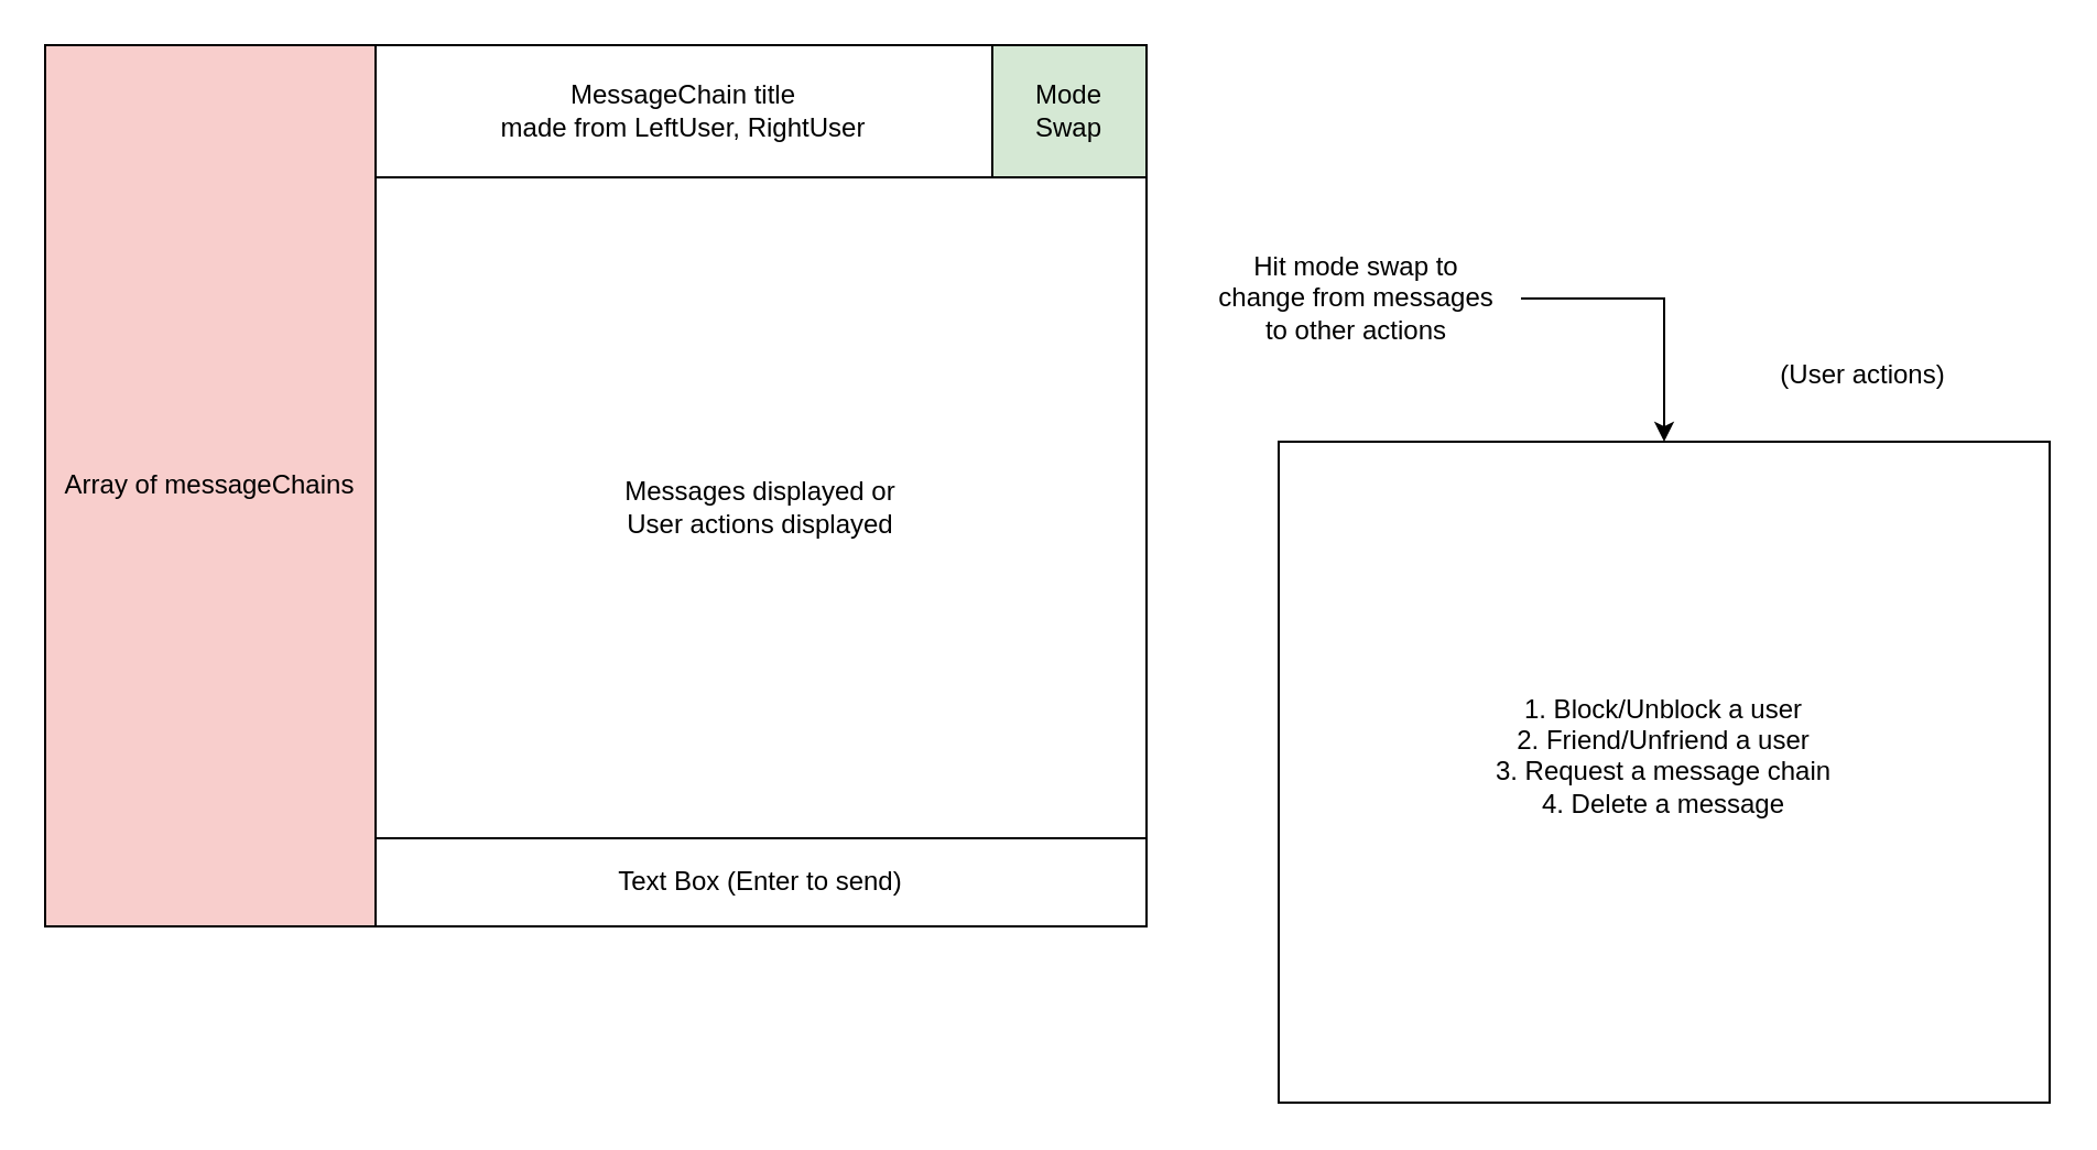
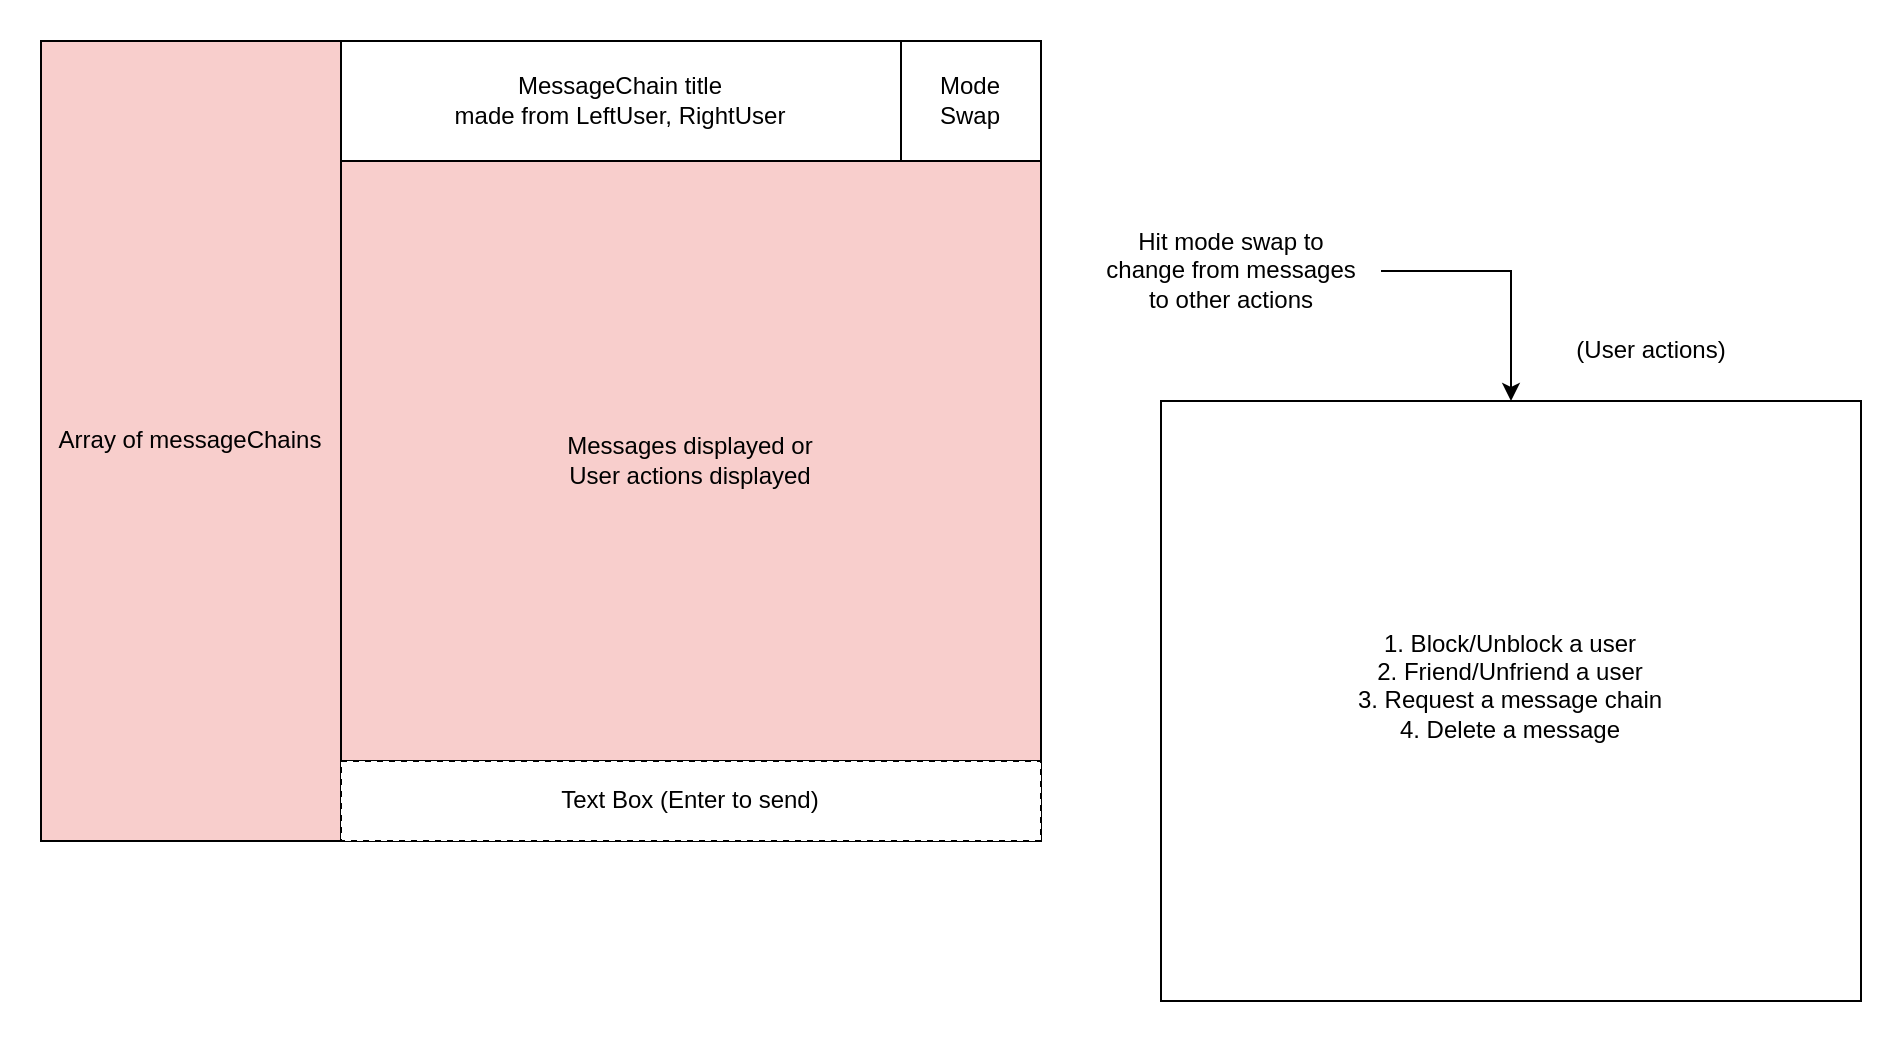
  <mxCell id="0" />
  <mxCell id="1" parent="0" />
  <mxCell id="2" value="" style="rounded=0;whiteSpace=wrap;html=1;" vertex="1" parent="1"><mxGeometry x="20" y="20" width="500" height="400" as="geometry" /></mxCell>
  <mxCell id="3" value="&lt;div align=&quot;left&quot;&gt;Array of messageChains&lt;br&gt;&lt;/div&gt;" style="rounded=0;whiteSpace=wrap;html=1;fillColor=#f8cecc;" vertex="1" parent="1"><mxGeometry x="20" y="20" width="150" height="400" as="geometry" /></mxCell>
  <mxCell id="4" value="&lt;div&gt;MessageChain title&lt;/div&gt;&lt;div&gt;made from LeftUser, RightUser&lt;/div&gt;" style="rounded=0;whiteSpace=wrap;html=1;" vertex="1" parent="1"><mxGeometry x="170" y="20" width="280" height="60" as="geometry" /></mxCell>
- <mxCell id="5" value="&lt;div&gt;Mode&lt;/div&gt;&lt;div&gt;Swap&lt;br&gt;&lt;/div&gt;" style="rounded=0;whiteSpace=wrap;html=1;fillColor=#d5e8d4;" vertex="1" parent="1"><mxGeometry x="450" y="20" width="70" height="60" as="geometry" /></mxCell>
- <mxCell id="6" value="&lt;div&gt;Messages displayed or&lt;/div&gt;&lt;div&gt;User actions displayed&lt;br&gt;&lt;/div&gt;" style="rounded=0;whiteSpace=wrap;html=1;" vertex="1" parent="1"><mxGeometry x="170" y="80" width="350" height="300" as="geometry" /></mxCell>
- <mxCell id="7" value="Text Box (Enter to send)" style="rounded=0;whiteSpace=wrap;html=1;" vertex="1" parent="1"><mxGeometry x="170" y="380" width="350" height="40" as="geometry" /></mxCell>
+ <mxCell id="5" value="&lt;div&gt;Mode&lt;/div&gt;&lt;div&gt;Swap&lt;br&gt;&lt;/div&gt;" style="rounded=0;whiteSpace=wrap;html=1;" vertex="1" parent="1"><mxGeometry x="450" y="20" width="70" height="60" as="geometry" /></mxCell>
+ <mxCell id="6" value="&lt;div&gt;Messages displayed or&lt;/div&gt;&lt;div&gt;User actions displayed&lt;br&gt;&lt;/div&gt;" style="rounded=0;whiteSpace=wrap;html=1;fillColor=#f8cecc;" vertex="1" parent="1"><mxGeometry x="170" y="80" width="350" height="300" as="geometry" /></mxCell>
+ <mxCell id="7" value="Text Box (Enter to send)" style="rounded=0;whiteSpace=wrap;html=1;dashed=1;" vertex="1" parent="1"><mxGeometry x="170" y="380" width="350" height="40" as="geometry" /></mxCell>
  <mxCell id="8" style="edgeStyle=orthogonalEdgeStyle;rounded=0;orthogonalLoop=1;jettySize=auto;html=1;entryX=0.5;entryY=0;entryDx=0;entryDy=0;" edge="1" parent="1" source="9" target="10"><mxGeometry relative="1" as="geometry"><Array as="points"><mxPoint x="755" y="135" /></Array></mxGeometry></mxCell>
  <mxCell id="9" value="&lt;div&gt;Hit mode swap to&lt;/div&gt;&lt;div&gt;change from messages&lt;/div&gt;&lt;div&gt;to other actions&lt;br&gt;&lt;/div&gt;" style="text;html=1;align=center;verticalAlign=middle;resizable=0;points=[];autosize=1;strokeColor=none;fillColor=none;" vertex="1" parent="1"><mxGeometry x="540" y="105" width="150" height="60" as="geometry" /></mxCell>
  <mxCell id="10" value="&lt;div&gt;1. Block/Unblock a user&lt;/div&gt;&lt;div&gt;2. Friend/Unfriend a user&lt;/div&gt;&lt;div&gt;3. Request a message chain&lt;br&gt;4. Delete a message&lt;/div&gt;&lt;div&gt;&lt;br&gt;&lt;/div&gt;" style="rounded=0;whiteSpace=wrap;html=1;" vertex="1" parent="1"><mxGeometry x="580" y="200" width="350" height="300" as="geometry" /></mxCell>
- <mxCell id="11" value="(User actions)" style="text;html=1;align=center;verticalAlign=middle;resizable=0;points=[];autosize=1;strokeColor=none;fillColor=none;" vertex="1" parent="1"><mxGeometry x="795" y="155" width="100" height="30" as="geometry" /></mxCell>
+ <mxCell id="11" value="(User actions)" style="text;html=1;align=center;verticalAlign=middle;resizable=0;points=[];autosize=1;strokeColor=none;fillColor=none;" vertex="1" parent="1"><mxGeometry x="775" y="160" width="100" height="30" as="geometry" /></mxCell>
